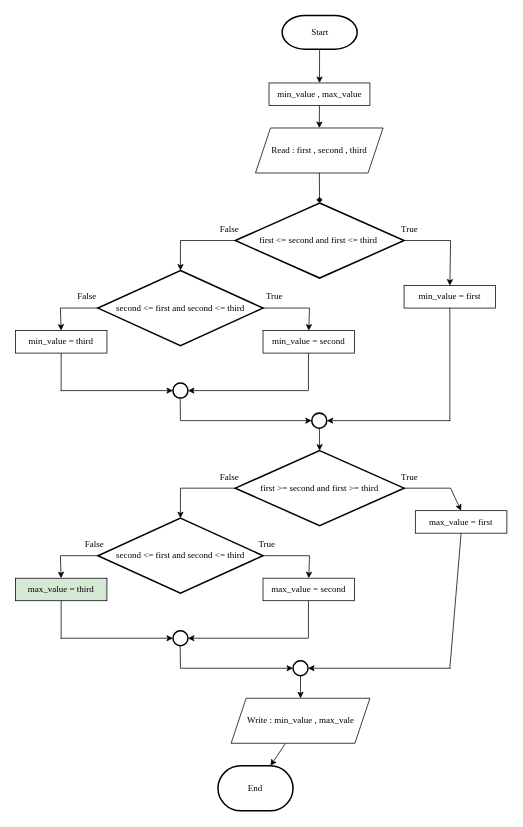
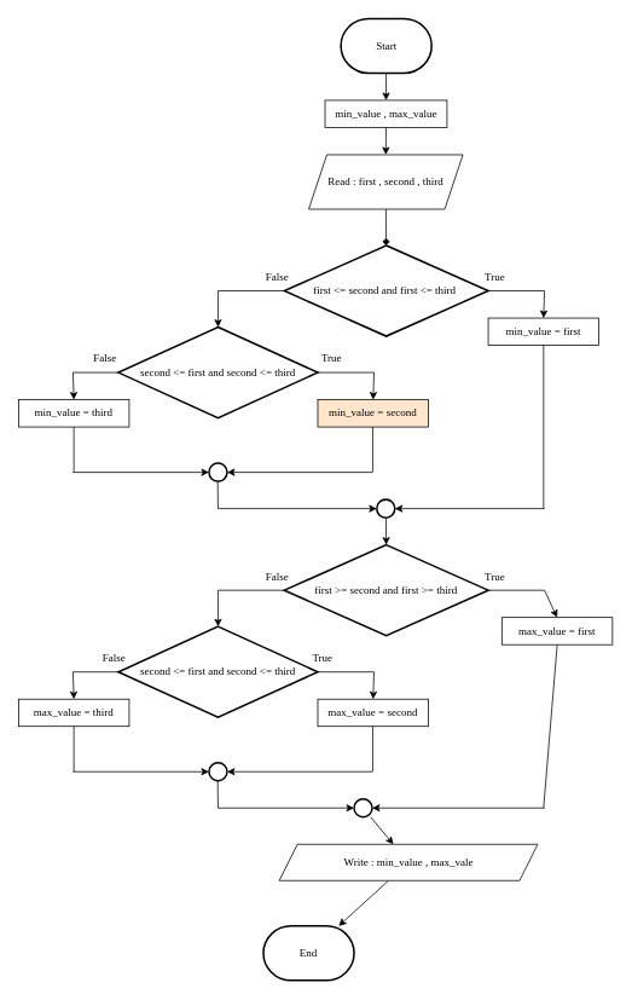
  <mxCell id="0" />
  <mxCell id="1" parent="0" />
  <mxCell id="2" value="" style="edgeStyle=none;html=1;" edge="1" parent="1" source="3" target="12"><mxGeometry relative="1" as="geometry" /></mxCell>
- <mxCell id="3" value="&lt;font face=&quot;Kanit&quot;&gt;Start&lt;/font&gt;" style="strokeWidth=2;html=1;shape=mxgraph.flowchart.terminator;whiteSpace=wrap;" parent="1" vertex="1"><mxGeometry x="375.5" y="20" width="100" height="45" as="geometry" /></mxCell>
+ <mxCell id="3" value="&lt;font face=&quot;Kanit&quot;&gt;Start&lt;/font&gt;" style="strokeWidth=2;html=1;shape=mxgraph.flowchart.terminator;whiteSpace=wrap;" parent="1" vertex="1"><mxGeometry x="375.5" y="20" width="100" height="60" as="geometry" /></mxCell>
  <mxCell id="4" value="" style="edgeStyle=none;html=1;endArrow=diamond;" edge="1" parent="1" source="5" target="6"><mxGeometry relative="1" as="geometry" /></mxCell>
  <mxCell id="5" value="Read : first , second , third" style="shape=parallelogram;perimeter=parallelogramPerimeter;whiteSpace=wrap;html=1;fixedSize=1;fontFamily=Kanit;fontSource=https%3A%2F%2Ffonts.googleapis.com%2Fcss%3Ffamily%3DKanit;" parent="1" vertex="1"><mxGeometry x="340" y="170" width="170" height="60" as="geometry" /></mxCell>
  <mxCell id="6" value="&lt;font data-font-src=&quot;https://fonts.googleapis.com/css?family=Kanit&quot; face=&quot;Kanit&quot;&gt;first &amp;lt;= second and first &amp;lt;= third&amp;nbsp;&lt;/font&gt;" style="strokeWidth=2;html=1;shape=mxgraph.flowchart.decision;whiteSpace=wrap;" vertex="1" parent="1"><mxGeometry x="313" y="270" width="225" height="100" as="geometry" /></mxCell>
  <mxCell id="7" value="&lt;font data-font-src=&quot;https://fonts.googleapis.com/css?family=Kanit&quot; face=&quot;Kanit&quot;&gt;second &amp;lt;= first and second &amp;lt;= third&lt;/font&gt;" style="strokeWidth=2;html=1;shape=mxgraph.flowchart.decision;whiteSpace=wrap;" vertex="1" parent="1"><mxGeometry x="130" y="360" width="220" height="100" as="geometry" /></mxCell>
  <mxCell id="8" value="" style="endArrow=classic;html=1;entryX=0.5;entryY=0;entryDx=0;entryDy=0;entryPerimeter=0;" edge="1" parent="1" target="7"><mxGeometry width="50" height="50" relative="1" as="geometry"><mxPoint x="240" y="320" as="sourcePoint" /><mxPoint x="460" y="360" as="targetPoint" /></mxGeometry></mxCell>
  <mxCell id="9" value="" style="endArrow=none;html=1;entryX=0;entryY=0.5;entryDx=0;entryDy=0;entryPerimeter=0;" edge="1" parent="1" target="6"><mxGeometry width="50" height="50" relative="1" as="geometry"><mxPoint x="240" y="320" as="sourcePoint" /><mxPoint x="460" y="360" as="targetPoint" /></mxGeometry></mxCell>
- <mxCell id="10" value="&lt;span style=&quot;font-weight: normal;&quot;&gt;&lt;font data-font-src=&quot;https://fonts.googleapis.com/css?family=Kanit&quot; face=&quot;Kanit&quot;&gt;min_value = first&lt;/font&gt;&lt;/span&gt;" style="rounded=0;whiteSpace=wrap;html=1;fontStyle=1" vertex="1" parent="1"><mxGeometry x="538" y="380" width="122" height="30" as="geometry" /></mxCell>
+ <mxCell id="10" value="&lt;span style=&quot;font-weight: normal;&quot;&gt;&lt;font data-font-src=&quot;https://fonts.googleapis.com/css?family=Kanit&quot; face=&quot;Kanit&quot;&gt;min_value = first&lt;/font&gt;&lt;/span&gt;" style="rounded=0;whiteSpace=wrap;html=1;fontStyle=1" vertex="1" parent="1"><mxGeometry x="538" y="350" width="122" height="30" as="geometry" /></mxCell>
  <mxCell id="11" value="" style="edgeStyle=none;html=1;" edge="1" parent="1" source="12" target="5"><mxGeometry relative="1" as="geometry" /></mxCell>
  <mxCell id="12" value="&lt;font data-font-src=&quot;https://fonts.googleapis.com/css?family=Kanit&quot; face=&quot;Kanit&quot;&gt;min_value , max_value&lt;/font&gt;" style="rounded=0;whiteSpace=wrap;html=1;" vertex="1" parent="1"><mxGeometry x="358" y="110" width="134.5" height="30" as="geometry" /></mxCell>
  <mxCell id="13" value="" style="endArrow=classic;html=1;entryX=0.5;entryY=0;entryDx=0;entryDy=0;fontStyle=1" edge="1" parent="1" target="10"><mxGeometry width="50" height="50" relative="1" as="geometry"><mxPoint x="600" y="320" as="sourcePoint" /><mxPoint x="250" y="370" as="targetPoint" /></mxGeometry></mxCell>
  <mxCell id="14" value="" style="endArrow=none;html=1;entryX=1;entryY=0.5;entryDx=0;entryDy=0;entryPerimeter=0;fontStyle=1" edge="1" parent="1" target="6"><mxGeometry width="50" height="50" relative="1" as="geometry"><mxPoint x="600" y="320" as="sourcePoint" /><mxPoint x="323" y="330" as="targetPoint" /></mxGeometry></mxCell>
- <mxCell id="15" value="&lt;font data-font-src=&quot;https://fonts.googleapis.com/css?family=Kanit&quot; face=&quot;Kanit&quot;&gt;min_value = second&lt;/font&gt;" style="rounded=0;whiteSpace=wrap;html=1;" vertex="1" parent="1"><mxGeometry x="350" y="440" width="122" height="30" as="geometry" /></mxCell>
+ <mxCell id="15" value="&lt;font data-font-src=&quot;https://fonts.googleapis.com/css?family=Kanit&quot; face=&quot;Kanit&quot;&gt;min_value = second&lt;/font&gt;" style="rounded=0;whiteSpace=wrap;html=1;fillColor=#ffe6cc;" vertex="1" parent="1"><mxGeometry x="350" y="440" width="122" height="30" as="geometry" /></mxCell>
  <mxCell id="16" value="" style="endArrow=classic;html=1;entryX=0.5;entryY=0;entryDx=0;entryDy=0;" edge="1" parent="1" target="15"><mxGeometry width="50" height="50" relative="1" as="geometry"><mxPoint x="412" y="410" as="sourcePoint" /><mxPoint x="62" y="460" as="targetPoint" /></mxGeometry></mxCell>
  <mxCell id="17" value="" style="endArrow=none;html=1;entryX=1;entryY=0.5;entryDx=0;entryDy=0;entryPerimeter=0;" edge="1" parent="1" target="7"><mxGeometry width="50" height="50" relative="1" as="geometry"><mxPoint x="412" y="410" as="sourcePoint" /><mxPoint x="350" y="410" as="targetPoint" /></mxGeometry></mxCell>
  <mxCell id="18" value="" style="endArrow=classic;html=1;entryX=0.5;entryY=0;entryDx=0;entryDy=0;" edge="1" parent="1" target="20"><mxGeometry width="50" height="50" relative="1" as="geometry"><mxPoint x="80" y="410" as="sourcePoint" /><mxPoint x="80" y="440" as="targetPoint" /></mxGeometry></mxCell>
  <mxCell id="19" value="" style="endArrow=none;html=1;exitX=0;exitY=0.5;exitDx=0;exitDy=0;exitPerimeter=0;" edge="1" parent="1" source="7"><mxGeometry width="50" height="50" relative="1" as="geometry"><mxPoint x="422" y="420" as="sourcePoint" /><mxPoint x="80" y="410" as="targetPoint" /></mxGeometry></mxCell>
  <mxCell id="20" value="&lt;font data-font-src=&quot;https://fonts.googleapis.com/css?family=Kanit&quot; face=&quot;Kanit&quot;&gt;min_value = third&lt;/font&gt;" style="rounded=0;whiteSpace=wrap;html=1;" vertex="1" parent="1"><mxGeometry x="20" y="440" width="122" height="30" as="geometry" /></mxCell>
  <mxCell id="21" value="False" style="text;html=1;align=center;verticalAlign=middle;resizable=0;points=[];autosize=1;strokeColor=none;fillColor=none;fontFamily=Kanit;" vertex="1" parent="1"><mxGeometry x="280" y="290" width="50" height="30" as="geometry" /></mxCell>
  <mxCell id="22" value="True" style="text;html=1;align=center;verticalAlign=middle;resizable=0;points=[];autosize=1;strokeColor=none;fillColor=none;fontFamily=Kanit;" vertex="1" parent="1"><mxGeometry x="520" y="290" width="50" height="30" as="geometry" /></mxCell>
  <mxCell id="23" value="False" style="text;html=1;align=center;verticalAlign=middle;resizable=0;points=[];autosize=1;strokeColor=none;fillColor=none;fontFamily=Kanit;" vertex="1" parent="1"><mxGeometry x="90" y="380" width="50" height="30" as="geometry" /></mxCell>
  <mxCell id="24" value="True" style="text;html=1;align=center;verticalAlign=middle;resizable=0;points=[];autosize=1;strokeColor=none;fillColor=none;fontFamily=Kanit;" vertex="1" parent="1"><mxGeometry x="340" y="380" width="50" height="30" as="geometry" /></mxCell>
  <mxCell id="25" value="" style="strokeWidth=2;html=1;shape=mxgraph.flowchart.start_2;whiteSpace=wrap;fontFamily=Kanit;fontSource=https%3A%2F%2Ffonts.googleapis.com%2Fcss%3Ffamily%3DKanit;" vertex="1" parent="1"><mxGeometry x="230" y="510" width="20" height="20" as="geometry" /></mxCell>
  <mxCell id="26" value="" style="endArrow=none;html=1;entryX=0.5;entryY=1;entryDx=0;entryDy=0;" edge="1" parent="1" target="20"><mxGeometry width="50" height="50" relative="1" as="geometry"><mxPoint x="81" y="520" as="sourcePoint" /><mxPoint x="90" y="420" as="targetPoint" /></mxGeometry></mxCell>
  <mxCell id="27" value="" style="endArrow=classic;html=1;entryX=0;entryY=0.5;entryDx=0;entryDy=0;entryPerimeter=0;" edge="1" parent="1" target="25"><mxGeometry width="50" height="50" relative="1" as="geometry"><mxPoint x="80" y="520" as="sourcePoint" /><mxPoint x="91" y="450" as="targetPoint" /></mxGeometry></mxCell>
  <mxCell id="28" value="" style="endArrow=none;html=1;entryX=0.5;entryY=1;entryDx=0;entryDy=0;" edge="1" parent="1"><mxGeometry width="50" height="50" relative="1" as="geometry"><mxPoint x="410.58" y="520" as="sourcePoint" /><mxPoint x="410.58" y="470" as="targetPoint" /></mxGeometry></mxCell>
  <mxCell id="29" value="" style="endArrow=classic;html=1;fontFamily=Kanit;fontSource=https%3A%2F%2Ffonts.googleapis.com%2Fcss%3Ffamily%3DKanit;entryX=1;entryY=0.5;entryDx=0;entryDy=0;entryPerimeter=0;" edge="1" parent="1" target="25"><mxGeometry width="50" height="50" relative="1" as="geometry"><mxPoint x="410" y="520" as="sourcePoint" /><mxPoint x="450" y="530" as="targetPoint" /></mxGeometry></mxCell>
  <mxCell id="30" value="" style="edgeStyle=none;html=1;fontFamily=Kanit;fontSource=https%3A%2F%2Ffonts.googleapis.com%2Fcss%3Ffamily%3DKanit;entryX=0.5;entryY=0;entryDx=0;entryDy=0;entryPerimeter=0;" edge="1" parent="1" source="31" target="36"><mxGeometry relative="1" as="geometry"><mxPoint x="400" y="600" as="targetPoint" /></mxGeometry></mxCell>
  <mxCell id="31" value="" style="strokeWidth=2;html=1;shape=mxgraph.flowchart.start_2;whiteSpace=wrap;fontFamily=Kanit;fontSource=https%3A%2F%2Ffonts.googleapis.com%2Fcss%3Ffamily%3DKanit;" vertex="1" parent="1"><mxGeometry x="415" y="550" width="20" height="20" as="geometry" /></mxCell>
  <mxCell id="32" value="" style="endArrow=none;html=1;entryX=0.5;entryY=1;entryDx=0;entryDy=0;" edge="1" parent="1"><mxGeometry width="50" height="50" relative="1" as="geometry"><mxPoint x="240" y="560" as="sourcePoint" /><mxPoint x="239.58" y="530" as="targetPoint" /></mxGeometry></mxCell>
  <mxCell id="33" value="" style="endArrow=classic;html=1;fontFamily=Kanit;fontSource=https%3A%2F%2Ffonts.googleapis.com%2Fcss%3Ffamily%3DKanit;entryX=0;entryY=0.5;entryDx=0;entryDy=0;entryPerimeter=0;" edge="1" parent="1" target="31"><mxGeometry width="50" height="50" relative="1" as="geometry"><mxPoint x="240" y="560" as="sourcePoint" /><mxPoint x="260" y="530" as="targetPoint" /></mxGeometry></mxCell>
  <mxCell id="34" value="" style="endArrow=none;html=1;exitX=0.5;exitY=1;exitDx=0;exitDy=0;" edge="1" parent="1" source="10"><mxGeometry width="50" height="50" relative="1" as="geometry"><mxPoint x="250" y="570" as="sourcePoint" /><mxPoint x="599" y="560" as="targetPoint" /></mxGeometry></mxCell>
  <mxCell id="35" value="" style="endArrow=classic;html=1;fontFamily=Kanit;fontSource=https%3A%2F%2Ffonts.googleapis.com%2Fcss%3Ffamily%3DKanit;entryX=1;entryY=0.5;entryDx=0;entryDy=0;entryPerimeter=0;" edge="1" parent="1" target="31"><mxGeometry width="50" height="50" relative="1" as="geometry"><mxPoint x="600" y="560" as="sourcePoint" /><mxPoint x="400" y="570" as="targetPoint" /></mxGeometry></mxCell>
  <mxCell id="36" value="&lt;font data-font-src=&quot;https://fonts.googleapis.com/css?family=Kanit&quot; face=&quot;Kanit&quot;&gt;first &amp;gt;= second and first &amp;gt;= third&lt;/font&gt;" style="strokeWidth=2;html=1;shape=mxgraph.flowchart.decision;whiteSpace=wrap;" vertex="1" parent="1"><mxGeometry x="313" y="600" width="225" height="100" as="geometry" /></mxCell>
  <mxCell id="37" value="&lt;font data-font-src=&quot;https://fonts.googleapis.com/css?family=Kanit&quot; face=&quot;Kanit&quot;&gt;second &amp;lt;= first and second &amp;lt;= third&lt;/font&gt;" style="strokeWidth=2;html=1;shape=mxgraph.flowchart.decision;whiteSpace=wrap;" vertex="1" parent="1"><mxGeometry x="130" y="690" width="220" height="100" as="geometry" /></mxCell>
  <mxCell id="38" value="" style="endArrow=classic;html=1;entryX=0.5;entryY=0;entryDx=0;entryDy=0;entryPerimeter=0;" edge="1" parent="1" target="37"><mxGeometry width="50" height="50" relative="1" as="geometry"><mxPoint x="240" y="650" as="sourcePoint" /><mxPoint x="460" y="690" as="targetPoint" /></mxGeometry></mxCell>
  <mxCell id="39" value="" style="endArrow=none;html=1;entryX=0;entryY=0.5;entryDx=0;entryDy=0;entryPerimeter=0;" edge="1" parent="1" target="36"><mxGeometry width="50" height="50" relative="1" as="geometry"><mxPoint x="240" y="650" as="sourcePoint" /><mxPoint x="460" y="690" as="targetPoint" /></mxGeometry></mxCell>
  <mxCell id="40" value="&lt;font face=&quot;Kanit&quot;&gt;&lt;span style=&quot;font-weight: 400;&quot;&gt;max_value = first&lt;/span&gt;&lt;/font&gt;" style="rounded=0;whiteSpace=wrap;html=1;fontStyle=1" vertex="1" parent="1"><mxGeometry x="553" y="680" width="122" height="30" as="geometry" /></mxCell>
  <mxCell id="41" value="" style="endArrow=classic;html=1;entryX=0.5;entryY=0;entryDx=0;entryDy=0;fontStyle=1" edge="1" parent="1" target="40"><mxGeometry width="50" height="50" relative="1" as="geometry"><mxPoint x="600" y="650" as="sourcePoint" /><mxPoint x="250" y="700" as="targetPoint" /></mxGeometry></mxCell>
  <mxCell id="42" value="" style="endArrow=none;html=1;entryX=1;entryY=0.5;entryDx=0;entryDy=0;entryPerimeter=0;fontStyle=1" edge="1" parent="1" target="36"><mxGeometry width="50" height="50" relative="1" as="geometry"><mxPoint x="600" y="650" as="sourcePoint" /><mxPoint x="323" y="660" as="targetPoint" /></mxGeometry></mxCell>
  <mxCell id="43" value="&lt;font data-font-src=&quot;https://fonts.googleapis.com/css?family=Kanit&quot; face=&quot;Kanit&quot;&gt;max_value = second&lt;/font&gt;" style="rounded=0;whiteSpace=wrap;html=1;" vertex="1" parent="1"><mxGeometry x="350" y="770" width="122" height="30" as="geometry" /></mxCell>
  <mxCell id="44" value="" style="endArrow=classic;html=1;entryX=0.5;entryY=0;entryDx=0;entryDy=0;" edge="1" parent="1" target="43"><mxGeometry width="50" height="50" relative="1" as="geometry"><mxPoint x="412" y="740" as="sourcePoint" /><mxPoint x="62" y="790" as="targetPoint" /></mxGeometry></mxCell>
  <mxCell id="45" value="" style="endArrow=none;html=1;entryX=1;entryY=0.5;entryDx=0;entryDy=0;entryPerimeter=0;" edge="1" parent="1" target="37"><mxGeometry width="50" height="50" relative="1" as="geometry"><mxPoint x="412" y="740" as="sourcePoint" /><mxPoint x="350" y="740" as="targetPoint" /></mxGeometry></mxCell>
  <mxCell id="46" value="" style="endArrow=classic;html=1;entryX=0.5;entryY=0;entryDx=0;entryDy=0;" edge="1" parent="1" target="48"><mxGeometry width="50" height="50" relative="1" as="geometry"><mxPoint x="80" y="740" as="sourcePoint" /><mxPoint x="80" y="770" as="targetPoint" /></mxGeometry></mxCell>
  <mxCell id="47" value="" style="endArrow=none;html=1;exitX=0;exitY=0.5;exitDx=0;exitDy=0;exitPerimeter=0;" edge="1" parent="1" source="37"><mxGeometry width="50" height="50" relative="1" as="geometry"><mxPoint x="422" y="750" as="sourcePoint" /><mxPoint x="80" y="740" as="targetPoint" /></mxGeometry></mxCell>
- <mxCell id="48" value="&lt;font data-font-src=&quot;https://fonts.googleapis.com/css?family=Kanit&quot; face=&quot;Kanit&quot;&gt;max_value = third&lt;/font&gt;" style="rounded=0;whiteSpace=wrap;html=1;fillColor=#d5e8d4;" vertex="1" parent="1"><mxGeometry x="20" y="770" width="122" height="30" as="geometry" /></mxCell>
+ <mxCell id="48" value="&lt;font data-font-src=&quot;https://fonts.googleapis.com/css?family=Kanit&quot; face=&quot;Kanit&quot;&gt;max_value = third&lt;/font&gt;" style="rounded=0;whiteSpace=wrap;html=1;" vertex="1" parent="1"><mxGeometry x="20" y="770" width="122" height="30" as="geometry" /></mxCell>
  <mxCell id="49" value="False" style="text;html=1;align=center;verticalAlign=middle;resizable=0;points=[];autosize=1;strokeColor=none;fillColor=none;fontFamily=Kanit;" vertex="1" parent="1"><mxGeometry x="280" y="620" width="50" height="30" as="geometry" /></mxCell>
  <mxCell id="50" value="True" style="text;html=1;align=center;verticalAlign=middle;resizable=0;points=[];autosize=1;strokeColor=none;fillColor=none;fontFamily=Kanit;" vertex="1" parent="1"><mxGeometry x="520" y="620" width="50" height="30" as="geometry" /></mxCell>
  <mxCell id="51" value="False" style="text;html=1;align=center;verticalAlign=middle;resizable=0;points=[];autosize=1;strokeColor=none;fillColor=none;fontFamily=Kanit;" vertex="1" parent="1"><mxGeometry x="100" y="710" width="50" height="30" as="geometry" /></mxCell>
  <mxCell id="52" value="True" style="text;html=1;align=center;verticalAlign=middle;resizable=0;points=[];autosize=1;strokeColor=none;fillColor=none;fontFamily=Kanit;" vertex="1" parent="1"><mxGeometry x="330" y="710" width="50" height="30" as="geometry" /></mxCell>
  <mxCell id="53" value="" style="strokeWidth=2;html=1;shape=mxgraph.flowchart.start_2;whiteSpace=wrap;fontFamily=Kanit;fontSource=https%3A%2F%2Ffonts.googleapis.com%2Fcss%3Ffamily%3DKanit;" vertex="1" parent="1"><mxGeometry x="230" y="840" width="20" height="20" as="geometry" /></mxCell>
  <mxCell id="54" value="" style="endArrow=none;html=1;entryX=0.5;entryY=1;entryDx=0;entryDy=0;" edge="1" parent="1" target="48"><mxGeometry width="50" height="50" relative="1" as="geometry"><mxPoint x="81" y="850" as="sourcePoint" /><mxPoint x="90" y="750" as="targetPoint" /></mxGeometry></mxCell>
  <mxCell id="55" value="" style="endArrow=classic;html=1;entryX=0;entryY=0.5;entryDx=0;entryDy=0;entryPerimeter=0;" edge="1" parent="1" target="53"><mxGeometry width="50" height="50" relative="1" as="geometry"><mxPoint x="80" y="850" as="sourcePoint" /><mxPoint x="91" y="780" as="targetPoint" /></mxGeometry></mxCell>
  <mxCell id="56" value="" style="endArrow=none;html=1;entryX=0.5;entryY=1;entryDx=0;entryDy=0;" edge="1" parent="1"><mxGeometry width="50" height="50" relative="1" as="geometry"><mxPoint x="410.58" y="850" as="sourcePoint" /><mxPoint x="410.58" y="800" as="targetPoint" /></mxGeometry></mxCell>
  <mxCell id="57" value="" style="endArrow=classic;html=1;fontFamily=Kanit;fontSource=https%3A%2F%2Ffonts.googleapis.com%2Fcss%3Ffamily%3DKanit;entryX=1;entryY=0.5;entryDx=0;entryDy=0;entryPerimeter=0;" edge="1" parent="1" target="53"><mxGeometry width="50" height="50" relative="1" as="geometry"><mxPoint x="410" y="850" as="sourcePoint" /><mxPoint x="450" y="860" as="targetPoint" /></mxGeometry></mxCell>
  <mxCell id="58" value="" style="edgeStyle=none;html=1;fontFamily=Kanit;fontSource=https%3A%2F%2Ffonts.googleapis.com%2Fcss%3Ffamily%3DKanit;" edge="1" parent="1" source="59" target="65"><mxGeometry relative="1" as="geometry" /></mxCell>
  <mxCell id="59" value="" style="strokeWidth=2;html=1;shape=mxgraph.flowchart.start_2;whiteSpace=wrap;fontFamily=Kanit;fontSource=https%3A%2F%2Ffonts.googleapis.com%2Fcss%3Ffamily%3DKanit;" vertex="1" parent="1"><mxGeometry x="390" y="880" width="20" height="20" as="geometry" /></mxCell>
  <mxCell id="60" value="" style="endArrow=none;html=1;entryX=0.5;entryY=1;entryDx=0;entryDy=0;" edge="1" parent="1"><mxGeometry width="50" height="50" relative="1" as="geometry"><mxPoint x="240" y="890" as="sourcePoint" /><mxPoint x="239.58" y="860" as="targetPoint" /></mxGeometry></mxCell>
  <mxCell id="61" value="" style="endArrow=classic;html=1;fontFamily=Kanit;fontSource=https%3A%2F%2Ffonts.googleapis.com%2Fcss%3Ffamily%3DKanit;entryX=0;entryY=0.5;entryDx=0;entryDy=0;entryPerimeter=0;" edge="1" parent="1" target="59"><mxGeometry width="50" height="50" relative="1" as="geometry"><mxPoint x="240" y="890" as="sourcePoint" /><mxPoint x="260" y="860" as="targetPoint" /></mxGeometry></mxCell>
  <mxCell id="62" value="" style="endArrow=none;html=1;exitX=0.5;exitY=1;exitDx=0;exitDy=0;" edge="1" parent="1" source="40"><mxGeometry width="50" height="50" relative="1" as="geometry"><mxPoint x="250" y="900" as="sourcePoint" /><mxPoint x="599" y="890" as="targetPoint" /></mxGeometry></mxCell>
  <mxCell id="63" value="" style="endArrow=classic;html=1;fontFamily=Kanit;fontSource=https%3A%2F%2Ffonts.googleapis.com%2Fcss%3Ffamily%3DKanit;entryX=1;entryY=0.5;entryDx=0;entryDy=0;entryPerimeter=0;" edge="1" parent="1" target="59"><mxGeometry width="50" height="50" relative="1" as="geometry"><mxPoint x="600" y="890" as="sourcePoint" /><mxPoint x="400" y="900" as="targetPoint" /></mxGeometry></mxCell>
  <mxCell id="64" value="" style="edgeStyle=none;html=1;fontFamily=Kanit;fontSource=https%3A%2F%2Ffonts.googleapis.com%2Fcss%3Ffamily%3DKanit;" edge="1" parent="1" source="65" target="66"><mxGeometry relative="1" as="geometry" /></mxCell>
- <mxCell id="65" value="Write : min_value , max_vale" style="shape=parallelogram;perimeter=parallelogramPerimeter;whiteSpace=wrap;html=1;fixedSize=1;fontFamily=Kanit;fontSource=https%3A%2F%2Ffonts.googleapis.com%2Fcss%3Ffamily%3DKanit;" vertex="1" parent="1"><mxGeometry x="307.5" y="930" width="185" height="60" as="geometry" /></mxCell>
+ <mxCell id="65" value="Write : min_value , max_vale" style="shape=parallelogram;perimeter=parallelogramPerimeter;whiteSpace=wrap;html=1;fixedSize=1;fontFamily=Kanit;fontSource=https%3A%2F%2Ffonts.googleapis.com%2Fcss%3Ffamily%3DKanit;" vertex="1" parent="1"><mxGeometry x="307.5" y="930" width="285" height="40" as="geometry" /></mxCell>
  <mxCell id="66" value="&lt;font face=&quot;Kanit&quot;&gt;End&lt;/font&gt;" style="strokeWidth=2;html=1;shape=mxgraph.flowchart.terminator;whiteSpace=wrap;" vertex="1" parent="1"><mxGeometry x="290" y="1020" width="100" height="60" as="geometry" /></mxCell>
